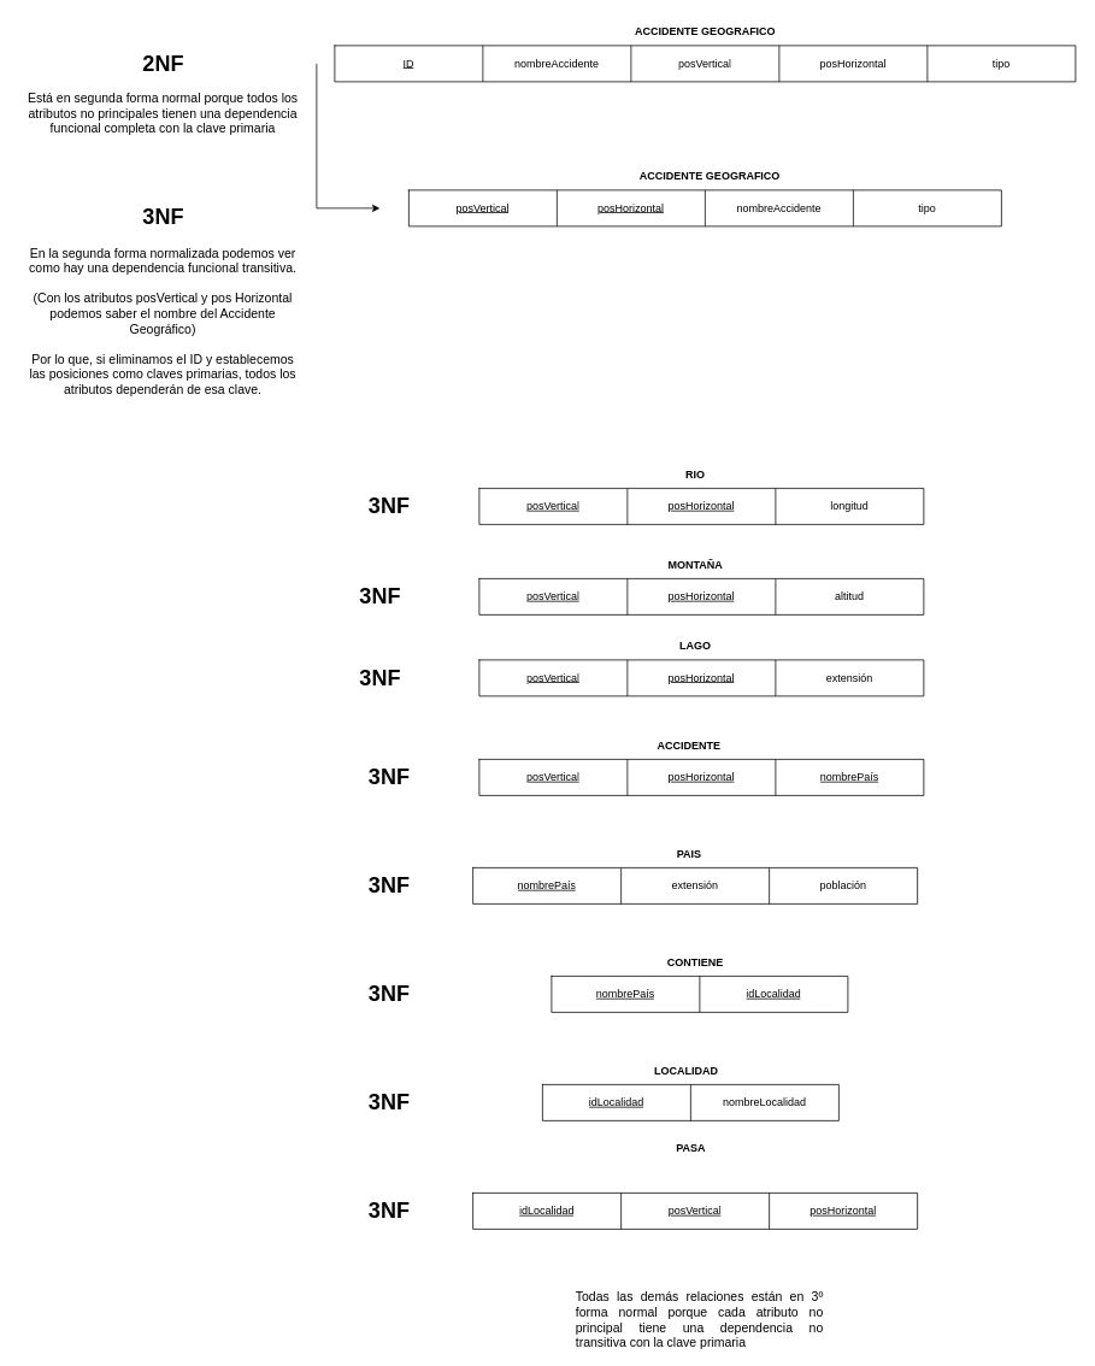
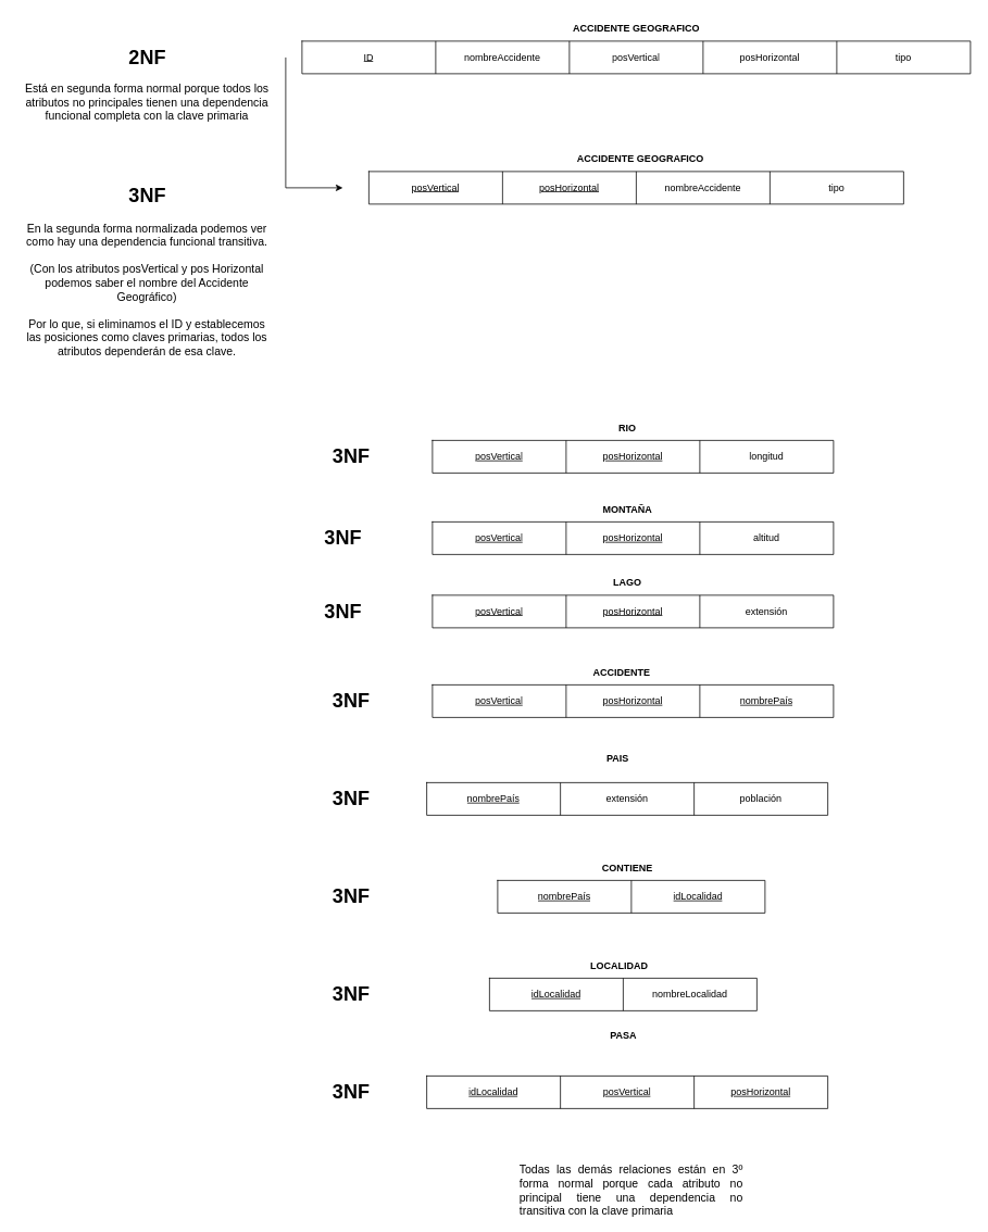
  <mxCell id="0" />
  <mxCell id="1" parent="0" />
  <mxCell id="2" value="" style="shape=table;startSize=0;container=1;collapsible=0;childLayout=tableLayout;" parent="1" vertex="1"><mxGeometry x="370" y="50" width="820" height="40" as="geometry" /></mxCell>
  <mxCell id="3" value="" style="shape=tableRow;horizontal=0;startSize=0;swimlaneHead=0;swimlaneBody=0;strokeColor=inherit;top=0;left=0;bottom=0;right=0;collapsible=0;dropTarget=0;fillColor=none;points=[[0,0.5],[1,0.5]];portConstraint=eastwest;" parent="2" vertex="1"><mxGeometry width="820" height="40" as="geometry" /></mxCell>
  <mxCell id="4" value="&lt;u&gt;ID&lt;/u&gt;" style="shape=partialRectangle;html=1;whiteSpace=wrap;connectable=0;strokeColor=inherit;overflow=hidden;fillColor=none;top=0;left=0;bottom=0;right=0;pointerEvents=1;" parent="3" vertex="1"><mxGeometry width="164" height="40" as="geometry"><mxRectangle width="164" height="40" as="alternateBounds" /></mxGeometry></mxCell>
  <mxCell id="5" value="nombreAccidente" style="shape=partialRectangle;html=1;whiteSpace=wrap;connectable=0;strokeColor=inherit;overflow=hidden;fillColor=none;top=0;left=0;bottom=0;right=0;pointerEvents=1;" parent="3" vertex="1"><mxGeometry x="164" width="164" height="40" as="geometry"><mxRectangle width="164" height="40" as="alternateBounds" /></mxGeometry></mxCell>
  <mxCell id="6" value="posVertical" style="shape=partialRectangle;html=1;whiteSpace=wrap;connectable=0;strokeColor=inherit;overflow=hidden;fillColor=none;top=0;left=0;bottom=0;right=0;pointerEvents=1;" parent="3" vertex="1"><mxGeometry x="328" width="164" height="40" as="geometry"><mxRectangle width="164" height="40" as="alternateBounds" /></mxGeometry></mxCell>
  <mxCell id="7" value="posHorizontal" style="shape=partialRectangle;html=1;whiteSpace=wrap;connectable=0;strokeColor=inherit;overflow=hidden;fillColor=none;top=0;left=0;bottom=0;right=0;pointerEvents=1;" parent="3" vertex="1"><mxGeometry x="492" width="164" height="40" as="geometry"><mxRectangle width="164" height="40" as="alternateBounds" /></mxGeometry></mxCell>
  <mxCell id="8" value="tipo" style="shape=partialRectangle;html=1;whiteSpace=wrap;connectable=0;strokeColor=inherit;overflow=hidden;fillColor=none;top=0;left=0;bottom=0;right=0;pointerEvents=1;" parent="3" vertex="1"><mxGeometry x="656" width="164" height="40" as="geometry"><mxRectangle width="164" height="40" as="alternateBounds" /></mxGeometry></mxCell>
  <mxCell id="9" value="&lt;b&gt;ACCIDENTE GEOGRAFICO&lt;/b&gt;" style="text;html=1;strokeColor=none;fillColor=none;align=center;verticalAlign=middle;whiteSpace=wrap;rounded=0;" parent="1" vertex="1"><mxGeometry x="657.5" y="20" width="245" height="30" as="geometry" /></mxCell>
  <mxCell id="10" value="2NF" style="text;strokeColor=none;fillColor=none;html=1;fontSize=24;fontStyle=1;verticalAlign=middle;align=center;" parent="1" vertex="1"><mxGeometry x="130" y="50" width="100" height="40" as="geometry" /></mxCell>
  <mxCell id="11" value="" style="shape=table;startSize=0;container=1;collapsible=0;childLayout=tableLayout;" vertex="1" parent="1"><mxGeometry x="452" y="210" width="656" height="40" as="geometry" /></mxCell>
  <mxCell id="12" value="" style="shape=tableRow;horizontal=0;startSize=0;swimlaneHead=0;swimlaneBody=0;strokeColor=inherit;top=0;left=0;bottom=0;right=0;collapsible=0;dropTarget=0;fillColor=none;points=[[0,0.5],[1,0.5]];portConstraint=eastwest;" vertex="1" parent="11"><mxGeometry width="656" height="40" as="geometry" /></mxCell>
  <mxCell id="13" value="&lt;u&gt;posVertical&lt;/u&gt;" style="shape=partialRectangle;html=1;whiteSpace=wrap;connectable=0;strokeColor=inherit;overflow=hidden;fillColor=none;top=0;left=0;bottom=0;right=0;pointerEvents=1;" vertex="1" parent="12"><mxGeometry width="164" height="40" as="geometry"><mxRectangle width="164" height="40" as="alternateBounds" /></mxGeometry></mxCell>
  <mxCell id="14" value="&lt;u&gt;posHorizontal&lt;/u&gt;" style="shape=partialRectangle;html=1;whiteSpace=wrap;connectable=0;strokeColor=inherit;overflow=hidden;fillColor=none;top=0;left=0;bottom=0;right=0;pointerEvents=1;" vertex="1" parent="12"><mxGeometry x="164" width="164" height="40" as="geometry"><mxRectangle width="164" height="40" as="alternateBounds" /></mxGeometry></mxCell>
  <mxCell id="15" value="nombreAccidente" style="shape=partialRectangle;html=1;whiteSpace=wrap;connectable=0;strokeColor=inherit;overflow=hidden;fillColor=none;top=0;left=0;bottom=0;right=0;pointerEvents=1;" vertex="1" parent="12"><mxGeometry x="328" width="164" height="40" as="geometry"><mxRectangle width="164" height="40" as="alternateBounds" /></mxGeometry></mxCell>
  <mxCell id="16" value="tipo" style="shape=partialRectangle;html=1;whiteSpace=wrap;connectable=0;strokeColor=inherit;overflow=hidden;fillColor=none;top=0;left=0;bottom=0;right=0;pointerEvents=1;" vertex="1" parent="12"><mxGeometry x="492" width="164" height="40" as="geometry"><mxRectangle width="164" height="40" as="alternateBounds" /></mxGeometry></mxCell>
  <mxCell id="17" value="&lt;b&gt;ACCIDENTE GEOGRAFICO&lt;/b&gt;" style="text;html=1;strokeColor=none;fillColor=none;align=center;verticalAlign=middle;whiteSpace=wrap;rounded=0;" vertex="1" parent="1"><mxGeometry x="662.5" y="180" width="245" height="30" as="geometry" /></mxCell>
  <mxCell id="18" value="3NF" style="text;strokeColor=none;fillColor=none;html=1;fontSize=24;fontStyle=1;verticalAlign=middle;align=center;" vertex="1" parent="1"><mxGeometry x="130" y="220" width="100" height="40" as="geometry" /></mxCell>
  <mxCell id="19" value="" style="endArrow=classic;html=1;rounded=0;" edge="1" parent="1"><mxGeometry width="50" height="50" relative="1" as="geometry"><mxPoint x="350" y="70" as="sourcePoint" /><mxPoint x="420" y="230" as="targetPoint" /><Array as="points"><mxPoint x="350" y="230" /></Array></mxGeometry></mxCell>
  <mxCell id="20" value="&lt;font style=&quot;font-size: 14px;&quot;&gt;En la segunda forma normalizada podemos ver como hay una dependencia funcional transitiva.&lt;br&gt;&lt;br&gt;(Con los atributos posVertical y pos Horizontal podemos saber el nombre del Accidente &lt;/font&gt;&lt;font style=&quot;font-size: 14px;&quot;&gt;&lt;font style=&quot;&quot;&gt;Geográfico)&lt;/font&gt;&lt;br&gt;&lt;br&gt;Por lo que, si eliminamos el ID y establecemos las posiciones como claves primarias, todos los atributos dependerán de esa clave.&lt;/font&gt;" style="text;html=1;strokeColor=none;fillColor=none;align=center;verticalAlign=middle;whiteSpace=wrap;rounded=0;" vertex="1" parent="1"><mxGeometry x="25" y="330" width="310" height="50" as="geometry" /></mxCell>
  <mxCell id="21" value="" style="shape=table;startSize=0;container=1;collapsible=0;childLayout=tableLayout;" vertex="1" parent="1"><mxGeometry x="530" y="540" width="492" height="40" as="geometry" /></mxCell>
  <mxCell id="22" value="" style="shape=tableRow;horizontal=0;startSize=0;swimlaneHead=0;swimlaneBody=0;strokeColor=inherit;top=0;left=0;bottom=0;right=0;collapsible=0;dropTarget=0;fillColor=none;points=[[0,0.5],[1,0.5]];portConstraint=eastwest;" vertex="1" parent="21"><mxGeometry width="492" height="40" as="geometry" /></mxCell>
  <mxCell id="23" value="&lt;u&gt;posVertical&lt;/u&gt;" style="shape=partialRectangle;html=1;whiteSpace=wrap;connectable=0;strokeColor=inherit;overflow=hidden;fillColor=none;top=0;left=0;bottom=0;right=0;pointerEvents=1;" vertex="1" parent="22"><mxGeometry width="164" height="40" as="geometry"><mxRectangle width="164" height="40" as="alternateBounds" /></mxGeometry></mxCell>
  <mxCell id="24" value="&lt;u&gt;posHorizontal&lt;/u&gt;" style="shape=partialRectangle;html=1;whiteSpace=wrap;connectable=0;strokeColor=inherit;overflow=hidden;fillColor=none;top=0;left=0;bottom=0;right=0;pointerEvents=1;" vertex="1" parent="22"><mxGeometry x="164" width="164" height="40" as="geometry"><mxRectangle width="164" height="40" as="alternateBounds" /></mxGeometry></mxCell>
  <mxCell id="25" value="longitud" style="shape=partialRectangle;html=1;whiteSpace=wrap;connectable=0;strokeColor=inherit;overflow=hidden;fillColor=none;top=0;left=0;bottom=0;right=0;pointerEvents=1;" vertex="1" parent="22"><mxGeometry x="328" width="164" height="40" as="geometry"><mxRectangle width="164" height="40" as="alternateBounds" /></mxGeometry></mxCell>
  <mxCell id="26" value="&lt;b&gt;RIO&lt;/b&gt;" style="text;html=1;strokeColor=none;fillColor=none;align=center;verticalAlign=middle;whiteSpace=wrap;rounded=0;" vertex="1" parent="1"><mxGeometry x="646.5" y="510" width="245" height="30" as="geometry" /></mxCell>
  <mxCell id="27" value="3NF" style="text;strokeColor=none;fillColor=none;html=1;fontSize=24;fontStyle=1;verticalAlign=middle;align=center;" vertex="1" parent="1"><mxGeometry x="380" y="540" width="100" height="40" as="geometry" /></mxCell>
  <mxCell id="28" value="" style="shape=table;startSize=0;container=1;collapsible=0;childLayout=tableLayout;" vertex="1" parent="1"><mxGeometry x="530" y="640" width="492" height="40" as="geometry" /></mxCell>
  <mxCell id="29" value="" style="shape=tableRow;horizontal=0;startSize=0;swimlaneHead=0;swimlaneBody=0;strokeColor=inherit;top=0;left=0;bottom=0;right=0;collapsible=0;dropTarget=0;fillColor=none;points=[[0,0.5],[1,0.5]];portConstraint=eastwest;" vertex="1" parent="28"><mxGeometry width="492" height="40" as="geometry" /></mxCell>
  <mxCell id="30" value="&lt;u&gt;posVertical&lt;/u&gt;" style="shape=partialRectangle;html=1;whiteSpace=wrap;connectable=0;strokeColor=inherit;overflow=hidden;fillColor=none;top=0;left=0;bottom=0;right=0;pointerEvents=1;" vertex="1" parent="29"><mxGeometry width="164" height="40" as="geometry"><mxRectangle width="164" height="40" as="alternateBounds" /></mxGeometry></mxCell>
  <mxCell id="31" value="&lt;u&gt;posHorizontal&lt;/u&gt;" style="shape=partialRectangle;html=1;whiteSpace=wrap;connectable=0;strokeColor=inherit;overflow=hidden;fillColor=none;top=0;left=0;bottom=0;right=0;pointerEvents=1;" vertex="1" parent="29"><mxGeometry x="164" width="164" height="40" as="geometry"><mxRectangle width="164" height="40" as="alternateBounds" /></mxGeometry></mxCell>
  <mxCell id="32" value="altitud" style="shape=partialRectangle;html=1;whiteSpace=wrap;connectable=0;strokeColor=inherit;overflow=hidden;fillColor=none;top=0;left=0;bottom=0;right=0;pointerEvents=1;" vertex="1" parent="29"><mxGeometry x="328" width="164" height="40" as="geometry"><mxRectangle width="164" height="40" as="alternateBounds" /></mxGeometry></mxCell>
  <mxCell id="33" value="&lt;b&gt;MONTAÑA&lt;/b&gt;" style="text;html=1;strokeColor=none;fillColor=none;align=center;verticalAlign=middle;whiteSpace=wrap;rounded=0;" vertex="1" parent="1"><mxGeometry x="646.5" y="610" width="245" height="30" as="geometry" /></mxCell>
  <mxCell id="34" value="3NF" style="text;strokeColor=none;fillColor=none;html=1;fontSize=24;fontStyle=1;verticalAlign=middle;align=center;" vertex="1" parent="1"><mxGeometry x="370" y="640" width="100" height="40" as="geometry" /></mxCell>
  <mxCell id="35" value="" style="shape=table;startSize=0;container=1;collapsible=0;childLayout=tableLayout;" vertex="1" parent="1"><mxGeometry x="530" y="730" width="492" height="40" as="geometry" /></mxCell>
  <mxCell id="36" value="" style="shape=tableRow;horizontal=0;startSize=0;swimlaneHead=0;swimlaneBody=0;strokeColor=inherit;top=0;left=0;bottom=0;right=0;collapsible=0;dropTarget=0;fillColor=none;points=[[0,0.5],[1,0.5]];portConstraint=eastwest;" vertex="1" parent="35"><mxGeometry width="492" height="40" as="geometry" /></mxCell>
  <mxCell id="37" value="&lt;u&gt;posVertical&lt;/u&gt;" style="shape=partialRectangle;html=1;whiteSpace=wrap;connectable=0;strokeColor=inherit;overflow=hidden;fillColor=none;top=0;left=0;bottom=0;right=0;pointerEvents=1;" vertex="1" parent="36"><mxGeometry width="164" height="40" as="geometry"><mxRectangle width="164" height="40" as="alternateBounds" /></mxGeometry></mxCell>
  <mxCell id="38" value="&lt;u&gt;posHorizontal&lt;/u&gt;" style="shape=partialRectangle;html=1;whiteSpace=wrap;connectable=0;strokeColor=inherit;overflow=hidden;fillColor=none;top=0;left=0;bottom=0;right=0;pointerEvents=1;" vertex="1" parent="36"><mxGeometry x="164" width="164" height="40" as="geometry"><mxRectangle width="164" height="40" as="alternateBounds" /></mxGeometry></mxCell>
  <mxCell id="39" value="extensión" style="shape=partialRectangle;html=1;whiteSpace=wrap;connectable=0;strokeColor=inherit;overflow=hidden;fillColor=none;top=0;left=0;bottom=0;right=0;pointerEvents=1;" vertex="1" parent="36"><mxGeometry x="328" width="164" height="40" as="geometry"><mxRectangle width="164" height="40" as="alternateBounds" /></mxGeometry></mxCell>
  <mxCell id="40" value="&lt;b&gt;LAGO&lt;/b&gt;" style="text;html=1;strokeColor=none;fillColor=none;align=center;verticalAlign=middle;whiteSpace=wrap;rounded=0;" vertex="1" parent="1"><mxGeometry x="646.5" y="700" width="245" height="30" as="geometry" /></mxCell>
  <mxCell id="41" value="3NF" style="text;strokeColor=none;fillColor=none;html=1;fontSize=24;fontStyle=1;verticalAlign=middle;align=center;" vertex="1" parent="1"><mxGeometry x="370" y="730" width="100" height="40" as="geometry" /></mxCell>
  <mxCell id="42" value="" style="shape=table;startSize=0;container=1;collapsible=0;childLayout=tableLayout;" vertex="1" parent="1"><mxGeometry x="530" y="840" width="492" height="40" as="geometry" /></mxCell>
  <mxCell id="43" value="" style="shape=tableRow;horizontal=0;startSize=0;swimlaneHead=0;swimlaneBody=0;strokeColor=inherit;top=0;left=0;bottom=0;right=0;collapsible=0;dropTarget=0;fillColor=none;points=[[0,0.5],[1,0.5]];portConstraint=eastwest;" vertex="1" parent="42"><mxGeometry width="492" height="40" as="geometry" /></mxCell>
  <mxCell id="44" value="&lt;u&gt;posVertical&lt;/u&gt;" style="shape=partialRectangle;html=1;whiteSpace=wrap;connectable=0;strokeColor=inherit;overflow=hidden;fillColor=none;top=0;left=0;bottom=0;right=0;pointerEvents=1;" vertex="1" parent="43"><mxGeometry width="164" height="40" as="geometry"><mxRectangle width="164" height="40" as="alternateBounds" /></mxGeometry></mxCell>
  <mxCell id="45" value="&lt;u&gt;posHorizontal&lt;/u&gt;" style="shape=partialRectangle;html=1;whiteSpace=wrap;connectable=0;strokeColor=inherit;overflow=hidden;fillColor=none;top=0;left=0;bottom=0;right=0;pointerEvents=1;" vertex="1" parent="43"><mxGeometry x="164" width="164" height="40" as="geometry"><mxRectangle width="164" height="40" as="alternateBounds" /></mxGeometry></mxCell>
  <mxCell id="46" value="&lt;u&gt;nombrePaís&lt;/u&gt;" style="shape=partialRectangle;html=1;whiteSpace=wrap;connectable=0;strokeColor=inherit;overflow=hidden;fillColor=none;top=0;left=0;bottom=0;right=0;pointerEvents=1;" vertex="1" parent="43"><mxGeometry x="328" width="164" height="40" as="geometry"><mxRectangle width="164" height="40" as="alternateBounds" /></mxGeometry></mxCell>
  <mxCell id="47" value="&lt;b&gt;ACCIDENTE&lt;/b&gt;" style="text;html=1;strokeColor=none;fillColor=none;align=center;verticalAlign=middle;whiteSpace=wrap;rounded=0;" vertex="1" parent="1"><mxGeometry x="639.5" y="810" width="245" height="30" as="geometry" /></mxCell>
  <mxCell id="48" value="3NF" style="text;strokeColor=none;fillColor=none;html=1;fontSize=24;fontStyle=1;verticalAlign=middle;align=center;" vertex="1" parent="1"><mxGeometry x="380" y="840" width="100" height="40" as="geometry" /></mxCell>
  <mxCell id="49" value="" style="shape=table;startSize=0;container=1;collapsible=0;childLayout=tableLayout;" vertex="1" parent="1"><mxGeometry x="523" y="960" width="492" height="40" as="geometry" /></mxCell>
  <mxCell id="50" value="" style="shape=tableRow;horizontal=0;startSize=0;swimlaneHead=0;swimlaneBody=0;strokeColor=inherit;top=0;left=0;bottom=0;right=0;collapsible=0;dropTarget=0;fillColor=none;points=[[0,0.5],[1,0.5]];portConstraint=eastwest;" vertex="1" parent="49"><mxGeometry width="492" height="40" as="geometry" /></mxCell>
  <mxCell id="51" value="&lt;u&gt;nombrePaís&lt;/u&gt;" style="shape=partialRectangle;html=1;whiteSpace=wrap;connectable=0;strokeColor=inherit;overflow=hidden;fillColor=none;top=0;left=0;bottom=0;right=0;pointerEvents=1;" vertex="1" parent="50"><mxGeometry width="164" height="40" as="geometry"><mxRectangle width="164" height="40" as="alternateBounds" /></mxGeometry></mxCell>
  <mxCell id="52" value="extensión" style="shape=partialRectangle;html=1;whiteSpace=wrap;connectable=0;strokeColor=inherit;overflow=hidden;fillColor=none;top=0;left=0;bottom=0;right=0;pointerEvents=1;" vertex="1" parent="50"><mxGeometry x="164" width="164" height="40" as="geometry"><mxRectangle width="164" height="40" as="alternateBounds" /></mxGeometry></mxCell>
  <mxCell id="53" value="población" style="shape=partialRectangle;html=1;whiteSpace=wrap;connectable=0;strokeColor=inherit;overflow=hidden;fillColor=none;top=0;left=0;bottom=0;right=0;pointerEvents=1;" vertex="1" parent="50"><mxGeometry x="328" width="164" height="40" as="geometry"><mxRectangle width="164" height="40" as="alternateBounds" /></mxGeometry></mxCell>
- <mxCell id="54" value="&lt;b&gt;PAIS&lt;/b&gt;" style="text;html=1;strokeColor=none;fillColor=none;align=center;verticalAlign=middle;whiteSpace=wrap;rounded=0;" vertex="1" parent="1"><mxGeometry x="639.5" y="930" width="245" height="30" as="geometry" /></mxCell>
+ <mxCell id="54" value="&lt;b&gt;PAIS&lt;/b&gt;" style="text;html=1;strokeColor=none;fillColor=none;align=center;verticalAlign=middle;whiteSpace=wrap;rounded=0;" vertex="1" parent="1"><mxGeometry x="634.5" y="915" width="245" height="30" as="geometry" /></mxCell>
  <mxCell id="55" value="3NF" style="text;strokeColor=none;fillColor=none;html=1;fontSize=24;fontStyle=1;verticalAlign=middle;align=center;" vertex="1" parent="1"><mxGeometry x="380" y="960" width="100" height="40" as="geometry" /></mxCell>
  <mxCell id="56" value="" style="shape=table;startSize=0;container=1;collapsible=0;childLayout=tableLayout;" vertex="1" parent="1"><mxGeometry x="610" y="1080" width="328" height="40" as="geometry" /></mxCell>
  <mxCell id="57" value="" style="shape=tableRow;horizontal=0;startSize=0;swimlaneHead=0;swimlaneBody=0;strokeColor=inherit;top=0;left=0;bottom=0;right=0;collapsible=0;dropTarget=0;fillColor=none;points=[[0,0.5],[1,0.5]];portConstraint=eastwest;" vertex="1" parent="56"><mxGeometry width="328" height="40" as="geometry" /></mxCell>
  <mxCell id="58" value="&lt;u&gt;nombrePaís&lt;/u&gt;" style="shape=partialRectangle;html=1;whiteSpace=wrap;connectable=0;strokeColor=inherit;overflow=hidden;fillColor=none;top=0;left=0;bottom=0;right=0;pointerEvents=1;" vertex="1" parent="57"><mxGeometry width="164" height="40" as="geometry"><mxRectangle width="164" height="40" as="alternateBounds" /></mxGeometry></mxCell>
  <mxCell id="59" value="&lt;u&gt;idLocalidad&lt;/u&gt;" style="shape=partialRectangle;html=1;whiteSpace=wrap;connectable=0;strokeColor=inherit;overflow=hidden;fillColor=none;top=0;left=0;bottom=0;right=0;pointerEvents=1;" vertex="1" parent="57"><mxGeometry x="164" width="164" height="40" as="geometry"><mxRectangle width="164" height="40" as="alternateBounds" /></mxGeometry></mxCell>
  <mxCell id="60" value="&lt;b&gt;CONTIENE&lt;/b&gt;" style="text;html=1;strokeColor=none;fillColor=none;align=center;verticalAlign=middle;whiteSpace=wrap;rounded=0;" vertex="1" parent="1"><mxGeometry x="646.5" y="1050" width="245" height="30" as="geometry" /></mxCell>
  <mxCell id="61" value="3NF" style="text;strokeColor=none;fillColor=none;html=1;fontSize=24;fontStyle=1;verticalAlign=middle;align=center;" vertex="1" parent="1"><mxGeometry x="380" y="1080" width="100" height="40" as="geometry" /></mxCell>
  <mxCell id="62" value="" style="shape=table;startSize=0;container=1;collapsible=0;childLayout=tableLayout;" vertex="1" parent="1"><mxGeometry x="600" y="1200" width="328" height="40" as="geometry" /></mxCell>
  <mxCell id="63" value="" style="shape=tableRow;horizontal=0;startSize=0;swimlaneHead=0;swimlaneBody=0;strokeColor=inherit;top=0;left=0;bottom=0;right=0;collapsible=0;dropTarget=0;fillColor=none;points=[[0,0.5],[1,0.5]];portConstraint=eastwest;" vertex="1" parent="62"><mxGeometry width="328" height="40" as="geometry" /></mxCell>
  <mxCell id="64" value="&lt;u&gt;idLocalidad&lt;/u&gt;" style="shape=partialRectangle;html=1;whiteSpace=wrap;connectable=0;strokeColor=inherit;overflow=hidden;fillColor=none;top=0;left=0;bottom=0;right=0;pointerEvents=1;" vertex="1" parent="63"><mxGeometry width="164" height="40" as="geometry"><mxRectangle width="164" height="40" as="alternateBounds" /></mxGeometry></mxCell>
  <mxCell id="65" value="nombreLocalidad" style="shape=partialRectangle;html=1;whiteSpace=wrap;connectable=0;strokeColor=inherit;overflow=hidden;fillColor=none;top=0;left=0;bottom=0;right=0;pointerEvents=1;" vertex="1" parent="63"><mxGeometry x="164" width="164" height="40" as="geometry"><mxRectangle width="164" height="40" as="alternateBounds" /></mxGeometry></mxCell>
  <mxCell id="66" value="&lt;b&gt;LOCALIDAD&lt;/b&gt;" style="text;html=1;strokeColor=none;fillColor=none;align=center;verticalAlign=middle;whiteSpace=wrap;rounded=0;" vertex="1" parent="1"><mxGeometry x="636.5" y="1170" width="245" height="30" as="geometry" /></mxCell>
  <mxCell id="67" value="3NF" style="text;strokeColor=none;fillColor=none;html=1;fontSize=24;fontStyle=1;verticalAlign=middle;align=center;" vertex="1" parent="1"><mxGeometry x="380" y="1200" width="100" height="40" as="geometry" /></mxCell>
  <mxCell id="68" value="" style="shape=table;startSize=0;container=1;collapsible=0;childLayout=tableLayout;" vertex="1" parent="1"><mxGeometry x="523" y="1320" width="492" height="40" as="geometry" /></mxCell>
  <mxCell id="69" value="" style="shape=tableRow;horizontal=0;startSize=0;swimlaneHead=0;swimlaneBody=0;strokeColor=inherit;top=0;left=0;bottom=0;right=0;collapsible=0;dropTarget=0;fillColor=none;points=[[0,0.5],[1,0.5]];portConstraint=eastwest;" vertex="1" parent="68"><mxGeometry width="492" height="40" as="geometry" /></mxCell>
  <mxCell id="70" value="&lt;u&gt;idLocalidad&lt;/u&gt;" style="shape=partialRectangle;html=1;whiteSpace=wrap;connectable=0;strokeColor=inherit;overflow=hidden;fillColor=none;top=0;left=0;bottom=0;right=0;pointerEvents=1;" vertex="1" parent="69"><mxGeometry width="164" height="40" as="geometry"><mxRectangle width="164" height="40" as="alternateBounds" /></mxGeometry></mxCell>
  <mxCell id="71" value="&lt;u&gt;posVertical&lt;/u&gt;" style="shape=partialRectangle;html=1;whiteSpace=wrap;connectable=0;strokeColor=inherit;overflow=hidden;fillColor=none;top=0;left=0;bottom=0;right=0;pointerEvents=1;" vertex="1" parent="69"><mxGeometry x="164" width="164" height="40" as="geometry"><mxRectangle width="164" height="40" as="alternateBounds" /></mxGeometry></mxCell>
  <mxCell id="72" value="&lt;u&gt;posHorizontal&lt;/u&gt;" style="shape=partialRectangle;html=1;whiteSpace=wrap;connectable=0;strokeColor=inherit;overflow=hidden;fillColor=none;top=0;left=0;bottom=0;right=0;pointerEvents=1;" vertex="1" parent="69"><mxGeometry x="328" width="164" height="40" as="geometry"><mxRectangle width="164" height="40" as="alternateBounds" /></mxGeometry></mxCell>
  <mxCell id="73" value="&lt;b&gt;PASA&lt;/b&gt;" style="text;html=1;strokeColor=none;fillColor=none;align=center;verticalAlign=middle;whiteSpace=wrap;rounded=0;" vertex="1" parent="1"><mxGeometry x="641.5" y="1255" width="245" height="30" as="geometry" /></mxCell>
  <mxCell id="74" value="3NF" style="text;strokeColor=none;fillColor=none;html=1;fontSize=24;fontStyle=1;verticalAlign=middle;align=center;" vertex="1" parent="1"><mxGeometry x="380" y="1320" width="100" height="40" as="geometry" /></mxCell>
  <mxCell id="75" value="&lt;font style=&quot;font-size: 14px;&quot;&gt;Está en segunda forma normal porque todos los atributos no principales tienen una dependencia funcional completa con la clave primaria&lt;/font&gt;" style="text;html=1;strokeColor=none;fillColor=none;align=center;verticalAlign=middle;whiteSpace=wrap;rounded=0;" vertex="1" parent="1"><mxGeometry x="20" y="80" width="320" height="90" as="geometry" /></mxCell>
  <mxCell id="76" value="&lt;div style=&quot;text-align: justify;&quot;&gt;&lt;span style=&quot;font-size: 14px; background-color: initial;&quot;&gt;Todas las demás relaciones están en 3º forma normal porque cada atributo no principal tiene una dependencia no transitiva con la clave primaria&lt;/span&gt;&lt;/div&gt;" style="text;html=1;strokeColor=none;fillColor=none;align=center;verticalAlign=middle;whiteSpace=wrap;rounded=0;" vertex="1" parent="1"><mxGeometry x="636" y="1430" width="276" height="60" as="geometry" /></mxCell>
